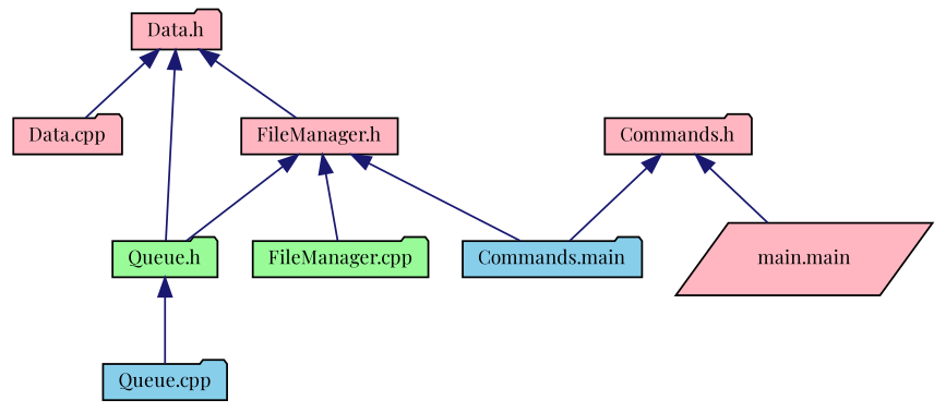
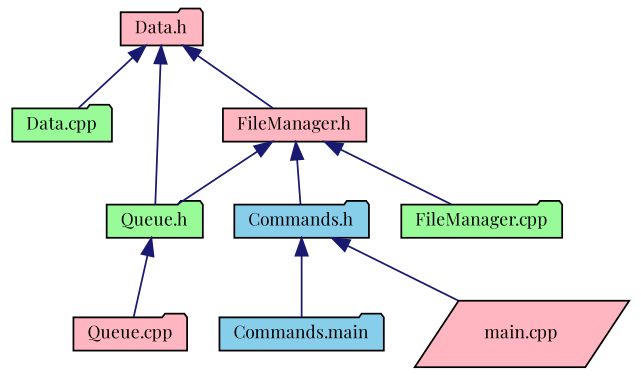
  digraph {
    fontname="Playfair Display"
    node [color=black fillcolor=lightpink fontname="Playfair Display" fontsize=10 shape=folder style=filled]
    edge [color=midnightblue dir=back fontname="Playfair Display" fontsize=10 labelfontname=Helvetica labelfontsize=10 style=solid]
    n1 [fontcolor=black height=0.2 label="Data.h" width=0.4]
-   n2 [height=0.2 label="Data.cpp" width=0.4]
+   n2 [fillcolor=palegreen height=0.2 label="Data.cpp" width=0.4]
    n3 [height=0.2 label="FileManager.h" shape=box width=0.4]
    n4 [fillcolor=palegreen height=0.2 label="Queue.h" width=0.4]
-   n5 [height=0.2 label="Commands.h" width=0.4]
+   n5 [fillcolor=skyblue height=0.2 label="Commands.h" width=0.4]
    n6 [fillcolor=palegreen height=0.2 label="FileManager.cpp" width=0.4]
-   n7 [fillcolor=skyblue height=0.2 label="Queue.cpp" width=0.4]
+   n7 [height=0.2 label="Queue.cpp" width=0.4]
    n8 [fillcolor=skyblue height=0.2 label="Commands.main" width=0.4]
-   n9 [height=0.2 label="main.main" shape=parallelogram width=0.4]
+   n9 [height=0.2 label="main.cpp" shape=parallelogram width=0.4]
    n1 -> n2
    n1 -> n3
    n1 -> n4
    n3 -> n4
-   n3 -> n8
+   n3 -> n5
    n3 -> n6
    n4 -> n7
    n5 -> n8
    n5 -> n9
  }
